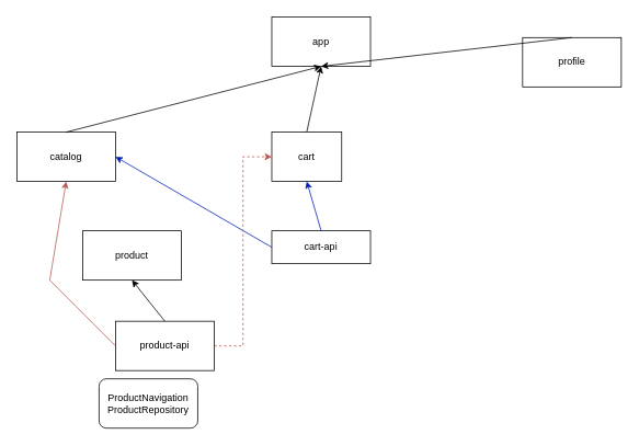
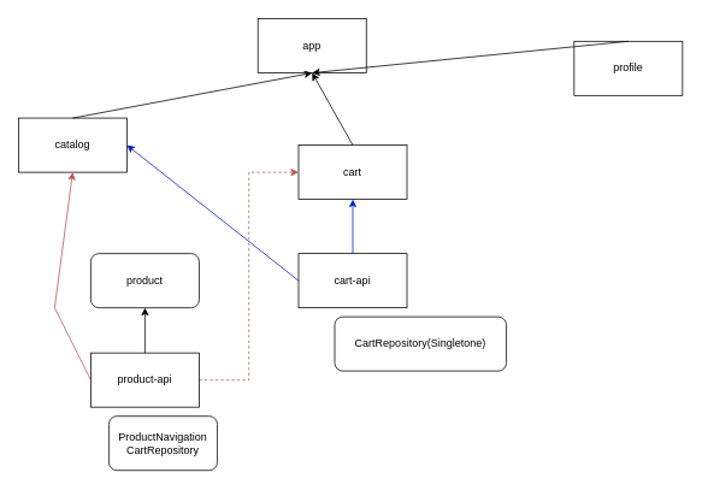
  <mxCell id="0" />
  <mxCell id="1" parent="0" />
- <mxCell id="2" value="app" style="rounded=0;whiteSpace=wrap;html=1;" parent="1" vertex="1"><mxGeometry x="330" y="20" width="120" height="60" as="geometry" /></mxCell>
- <mxCell id="3" value="catalog" style="rounded=0;whiteSpace=wrap;html=1;" parent="1" vertex="1"><mxGeometry x="20" y="160" width="120" height="60" as="geometry" /></mxCell>
- <mxCell id="4" value="product" style="rounded=0;whiteSpace=wrap;html=1;" parent="1" vertex="1"><mxGeometry x="100" y="280" width="120" height="60" as="geometry" /></mxCell>
- <mxCell id="5" value="cart" style="rounded=0;whiteSpace=wrap;html=1;" parent="1" vertex="1"><mxGeometry x="330" y="160" width="85" height="60" as="geometry" /></mxCell>
+ <mxCell id="2" value="app" style="rounded=0;whiteSpace=wrap;html=1;" parent="1" vertex="1"><mxGeometry x="285" y="20" width="120" height="60" as="geometry" /></mxCell>
+ <mxCell id="3" value="catalog" style="rounded=0;whiteSpace=wrap;html=1;" parent="1" vertex="1"><mxGeometry x="20" y="130" width="120" height="60" as="geometry" /></mxCell>
+ <mxCell id="4" value="product" style="whiteSpace=wrap;html=1;rounded=1;" parent="1" vertex="1"><mxGeometry x="100" y="280" width="120" height="60" as="geometry" /></mxCell>
+ <mxCell id="5" value="cart" style="rounded=0;whiteSpace=wrap;html=1;" parent="1" vertex="1"><mxGeometry x="330" y="160" width="120" height="60" as="geometry" /></mxCell>
  <mxCell id="6" value="profile" style="rounded=0;whiteSpace=wrap;html=1;" parent="1" vertex="1"><mxGeometry x="635" y="45" width="120" height="60" as="geometry" /></mxCell>
  <mxCell id="7" value="" style="endArrow=classic;html=1;rounded=0;exitX=0.5;exitY=0;exitDx=0;exitDy=0;entryX=0.5;entryY=1;entryDx=0;entryDy=0;" parent="1" source="3" target="2" edge="1"><mxGeometry width="50" height="50" relative="1" as="geometry"><mxPoint x="430" y="400" as="sourcePoint" /><mxPoint x="480" y="350" as="targetPoint" /></mxGeometry></mxCell>
  <mxCell id="8" value="" style="endArrow=classic;html=1;rounded=0;exitX=0.5;exitY=0;exitDx=0;exitDy=0;entryX=0.5;entryY=1;entryDx=0;entryDy=0;" parent="1" source="5" target="2" edge="1"><mxGeometry width="50" height="50" relative="1" as="geometry"><mxPoint x="430" y="400" as="sourcePoint" /><mxPoint x="480" y="350" as="targetPoint" /></mxGeometry></mxCell>
  <mxCell id="9" value="" style="endArrow=classic;html=1;rounded=0;exitX=0.5;exitY=0;exitDx=0;exitDy=0;entryX=0.5;entryY=1;entryDx=0;entryDy=0;" parent="1" source="6" target="2" edge="1"><mxGeometry width="50" height="50" relative="1" as="geometry"><mxPoint x="430" y="400" as="sourcePoint" /><mxPoint x="480" y="350" as="targetPoint" /></mxGeometry></mxCell>
- <mxCell id="10" value="cart-api" style="rounded=0;whiteSpace=wrap;html=1;" parent="1" vertex="1"><mxGeometry x="330" y="280" width="120" height="40" as="geometry" /></mxCell>
+ <mxCell id="10" value="cart-api" style="rounded=0;whiteSpace=wrap;html=1;" parent="1" vertex="1"><mxGeometry x="330" y="280" width="120" height="60" as="geometry" /></mxCell>
  <mxCell id="11" value="" style="endArrow=classic;html=1;rounded=0;exitX=0;exitY=0.5;exitDx=0;exitDy=0;entryX=0.5;entryY=1;entryDx=0;entryDy=0;fillColor=#f8cecc;strokeColor=#b85450;" parent="1" source="15" target="3" edge="1"><mxGeometry width="50" height="50" relative="1" as="geometry"><mxPoint x="430" y="400" as="sourcePoint" /><mxPoint x="480" y="350" as="targetPoint" /><Array as="points"><mxPoint x="60" y="340" /></Array></mxGeometry></mxCell>
  <mxCell id="12" value="" style="endArrow=classic;html=1;rounded=0;exitX=0.5;exitY=0;exitDx=0;exitDy=0;entryX=0.5;entryY=1;entryDx=0;entryDy=0;fillColor=#0050ef;strokeColor=#001DBC;" parent="1" source="10" target="5" edge="1"><mxGeometry width="50" height="50" relative="1" as="geometry"><mxPoint x="430" y="400" as="sourcePoint" /><mxPoint x="480" y="350" as="targetPoint" /></mxGeometry></mxCell>
  <mxCell id="13" value="" style="endArrow=classic;html=1;rounded=0;exitX=0;exitY=0.5;exitDx=0;exitDy=0;entryX=1;entryY=0.5;entryDx=0;entryDy=0;fillColor=#0050ef;strokeColor=#001DBC;" parent="1" source="10" target="3" edge="1"><mxGeometry width="50" height="50" relative="1" as="geometry"><mxPoint x="430" y="400" as="sourcePoint" /><mxPoint x="480" y="350" as="targetPoint" /></mxGeometry></mxCell>
  <mxCell id="14" style="edgeStyle=orthogonalEdgeStyle;rounded=0;orthogonalLoop=1;jettySize=auto;html=1;entryX=0;entryY=0.5;entryDx=0;entryDy=0;fillColor=#f8cecc;strokeColor=#b85450;dashed=1;" parent="1" source="15" target="5" edge="1"><mxGeometry relative="1" as="geometry" /></mxCell>
- <mxCell id="15" value="product-api" style="rounded=0;whiteSpace=wrap;html=1;" parent="1" vertex="1"><mxGeometry x="140" y="390" width="120" height="60" as="geometry" /></mxCell>
+ <mxCell id="15" value="product-api" style="rounded=0;whiteSpace=wrap;html=1;" parent="1" vertex="1"><mxGeometry x="100" y="390" width="120" height="60" as="geometry" /></mxCell>
  <mxCell id="16" value="" style="endArrow=classic;html=1;rounded=0;exitX=0.5;exitY=0;exitDx=0;exitDy=0;entryX=0.5;entryY=1;entryDx=0;entryDy=0;" parent="1" source="15" target="4" edge="1"><mxGeometry width="50" height="50" relative="1" as="geometry"><mxPoint x="430" y="400" as="sourcePoint" /><mxPoint x="480" y="350" as="targetPoint" /></mxGeometry></mxCell>
- <mxCell id="17" value="ProductNavigation&lt;div&gt;ProductRepository&lt;/div&gt;" style="rounded=1;whiteSpace=wrap;html=1;" parent="1" vertex="1"><mxGeometry x="120" y="460" width="120" height="60" as="geometry" /></mxCell>
+ <mxCell id="17" value="ProductNavigation&lt;div&gt;CartRepository&lt;/div&gt;" style="rounded=1;whiteSpace=wrap;html=1;" parent="1" vertex="1"><mxGeometry x="120" y="460" width="120" height="60" as="geometry" /></mxCell>
+ <mxCell id="18" value="CartRepository(Singletone)" style="rounded=1;whiteSpace=wrap;html=1;" parent="1" vertex="1"><mxGeometry x="370" y="350" width="190" height="60" as="geometry" /></mxCell>
